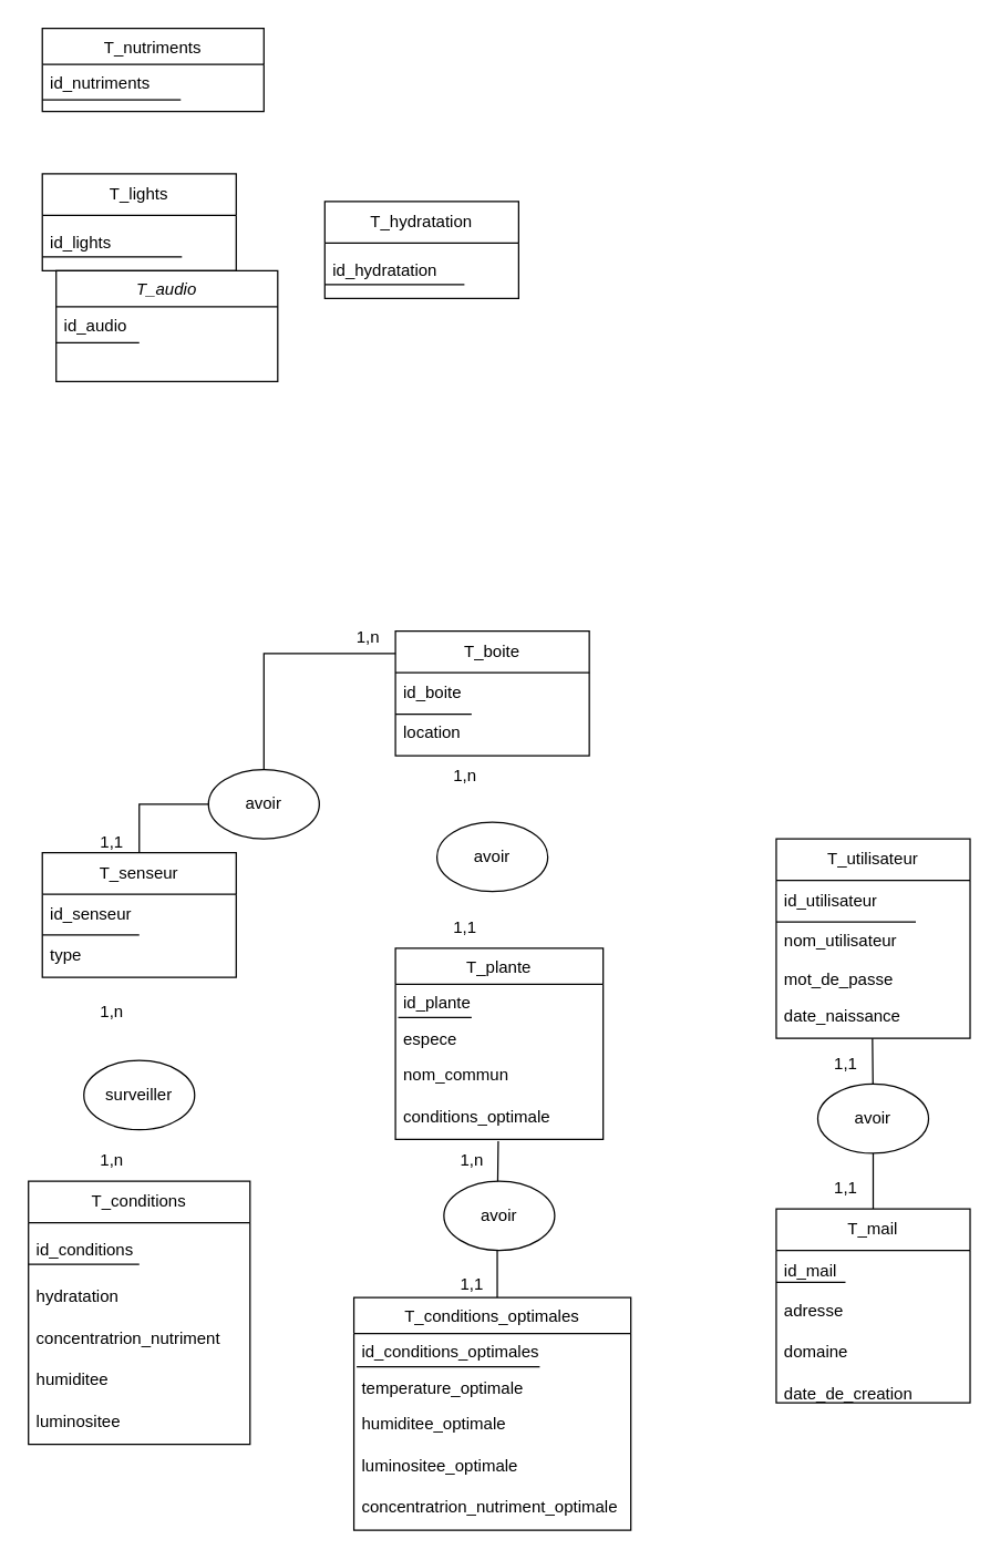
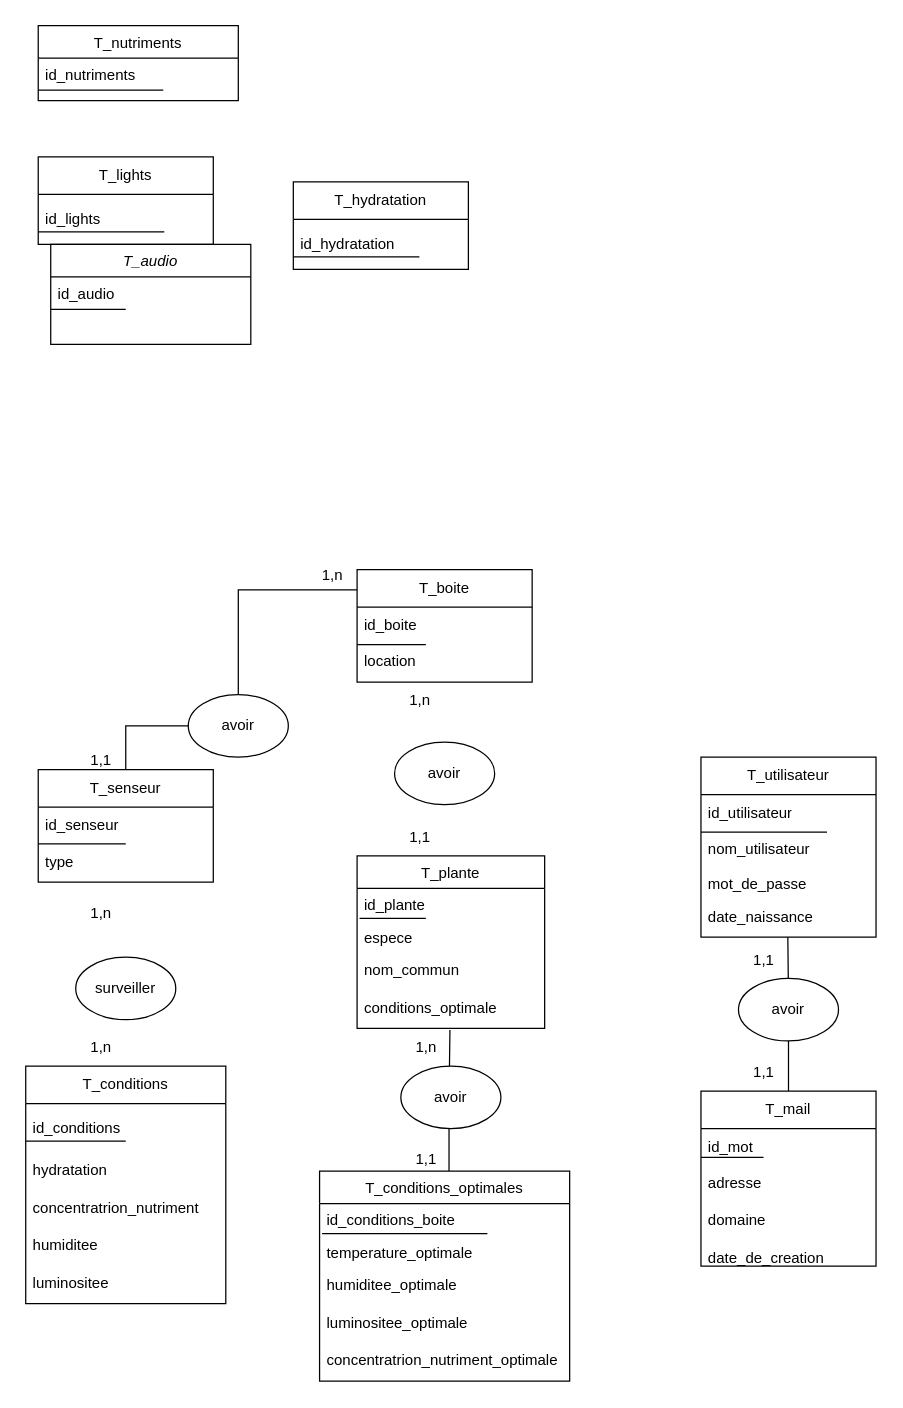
  <mxCell id="0" />
  <mxCell id="1" parent="0" />
  <mxCell id="2" value="T_audio" style="swimlane;fontStyle=2;align=center;verticalAlign=top;childLayout=stackLayout;horizontal=1;startSize=26;horizontalStack=0;resizeParent=1;resizeLast=0;collapsible=1;marginBottom=0;rounded=0;shadow=0;strokeWidth=1;" parent="1" vertex="1"><mxGeometry x="40" y="195" width="160" height="80" as="geometry"><mxRectangle x="230" y="140" width="160" height="26" as="alternateBounds" /></mxGeometry></mxCell>
  <mxCell id="3" value="id_audio" style="text;align=left;verticalAlign=top;spacingLeft=4;spacingRight=4;overflow=hidden;rotatable=0;points=[[0,0.5],[1,0.5]];portConstraint=eastwest;" parent="2" vertex="1"><mxGeometry y="26" width="160" height="26" as="geometry" /></mxCell>
  <mxCell id="4" value="" style="endArrow=none;html=1;rounded=0;" parent="2" edge="1"><mxGeometry width="50" height="50" relative="1" as="geometry"><mxPoint y="52" as="sourcePoint" /><mxPoint x="60" y="52" as="targetPoint" /></mxGeometry></mxCell>
  <mxCell id="5" value="T_nutriments" style="swimlane;fontStyle=0;align=center;verticalAlign=top;childLayout=stackLayout;horizontal=1;startSize=26;horizontalStack=0;resizeParent=1;resizeLast=0;collapsible=1;marginBottom=0;rounded=0;shadow=0;strokeWidth=1;" parent="1" vertex="1"><mxGeometry x="30" y="20" width="160" height="60" as="geometry"><mxRectangle x="130" y="380" width="160" height="26" as="alternateBounds" /></mxGeometry></mxCell>
  <mxCell id="6" value="id_nutriments" style="text;align=left;verticalAlign=top;spacingLeft=4;spacingRight=4;overflow=hidden;rotatable=0;points=[[0,0.5],[1,0.5]];portConstraint=eastwest;" parent="5" vertex="1"><mxGeometry y="26" width="160" height="26" as="geometry" /></mxCell>
  <mxCell id="7" value="" style="endArrow=none;html=1;rounded=0;" parent="5" edge="1"><mxGeometry width="50" height="50" relative="1" as="geometry"><mxPoint y="51.57" as="sourcePoint" /><mxPoint x="100" y="51.57" as="targetPoint" /></mxGeometry></mxCell>
  <mxCell id="8" value="T_plante" style="swimlane;fontStyle=0;align=center;verticalAlign=top;childLayout=stackLayout;horizontal=1;startSize=26;horizontalStack=0;resizeParent=1;resizeLast=0;collapsible=1;marginBottom=0;rounded=0;shadow=0;strokeWidth=1;" parent="1" vertex="1"><mxGeometry x="285" y="684" width="150" height="138" as="geometry"><mxRectangle x="550" y="140" width="160" height="26" as="alternateBounds" /></mxGeometry></mxCell>
  <mxCell id="9" value="id_plante" style="text;align=left;verticalAlign=top;spacingLeft=4;spacingRight=4;overflow=hidden;rotatable=0;points=[[0,0.5],[1,0.5]];portConstraint=eastwest;" parent="8" vertex="1"><mxGeometry y="26" width="150" height="26" as="geometry" /></mxCell>
  <mxCell id="10" value="" style="endArrow=none;html=1;rounded=0;" parent="8" edge="1"><mxGeometry width="50" height="50" relative="1" as="geometry"><mxPoint x="2" y="50" as="sourcePoint" /><mxPoint x="55" y="50" as="targetPoint" /></mxGeometry></mxCell>
  <mxCell id="11" value="espece" style="text;align=left;verticalAlign=top;spacingLeft=4;spacingRight=4;overflow=hidden;rotatable=0;points=[[0,0.5],[1,0.5]];portConstraint=eastwest;rounded=0;shadow=0;html=0;" parent="8" vertex="1"><mxGeometry y="52" width="150" height="26" as="geometry" /></mxCell>
  <mxCell id="12" value="nom_commun" style="text;strokeColor=none;fillColor=none;spacingLeft=4;spacingRight=4;overflow=hidden;rotatable=0;points=[[0,0.5],[1,0.5]];portConstraint=eastwest;fontSize=12;whiteSpace=wrap;html=1;" vertex="1" parent="8"><mxGeometry y="78" width="150" height="30" as="geometry" /></mxCell>
  <mxCell id="13" value="conditions_optimale" style="text;strokeColor=none;fillColor=none;spacingLeft=4;spacingRight=4;overflow=hidden;rotatable=0;points=[[0,0.5],[1,0.5]];portConstraint=eastwest;fontSize=12;whiteSpace=wrap;html=1;" vertex="1" parent="8"><mxGeometry y="108" width="150" height="30" as="geometry" /></mxCell>
  <mxCell id="14" value="T_senseur" style="swimlane;fontStyle=0;childLayout=stackLayout;horizontal=1;startSize=30;horizontalStack=0;resizeParent=1;resizeParentMax=0;resizeLast=0;collapsible=1;marginBottom=0;whiteSpace=wrap;html=1;" parent="1" vertex="1"><mxGeometry x="30" y="615" width="140" height="90" as="geometry" /></mxCell>
  <mxCell id="15" value="" style="endArrow=none;html=1;rounded=0;" parent="14" edge="1" source="16"><mxGeometry width="50" height="50" relative="1" as="geometry"><mxPoint x="100.82" y="60" as="sourcePoint" /><mxPoint x="0.001" y="60" as="targetPoint" /></mxGeometry></mxCell>
  <mxCell id="16" value="id_senseur" style="text;strokeColor=none;fillColor=none;align=left;verticalAlign=middle;spacingLeft=4;spacingRight=4;overflow=hidden;points=[[0,0.5],[1,0.5]];portConstraint=eastwest;rotatable=0;whiteSpace=wrap;html=1;" parent="14" vertex="1"><mxGeometry y="30" width="140" height="30" as="geometry" /></mxCell>
  <mxCell id="17" value="" style="endArrow=none;html=1;rounded=0;" edge="1" parent="14"><mxGeometry width="50" height="50" relative="1" as="geometry"><mxPoint y="59.43" as="sourcePoint" /><mxPoint x="70" y="59.43" as="targetPoint" /></mxGeometry></mxCell>
  <mxCell id="18" value="type" style="text;strokeColor=none;fillColor=none;spacingLeft=4;spacingRight=4;overflow=hidden;rotatable=0;points=[[0,0.5],[1,0.5]];portConstraint=eastwest;fontSize=12;whiteSpace=wrap;html=1;" vertex="1" parent="14"><mxGeometry y="60" width="140" height="30" as="geometry" /></mxCell>
  <mxCell id="19" value="T_utilisateur" style="swimlane;fontStyle=0;childLayout=stackLayout;horizontal=1;startSize=30;horizontalStack=0;resizeParent=1;resizeParentMax=0;resizeLast=0;collapsible=1;marginBottom=0;whiteSpace=wrap;html=1;" parent="1" vertex="1"><mxGeometry x="560" y="605" width="140" height="144" as="geometry" /></mxCell>
  <mxCell id="20" value="id_utilisateur" style="text;strokeColor=none;fillColor=none;align=left;verticalAlign=middle;spacingLeft=4;spacingRight=4;overflow=hidden;points=[[0,0.5],[1,0.5]];portConstraint=eastwest;rotatable=0;whiteSpace=wrap;html=1;" parent="19" vertex="1"><mxGeometry y="30" width="140" height="30" as="geometry" /></mxCell>
  <mxCell id="21" value="" style="endArrow=none;html=1;rounded=0;" parent="19" edge="1"><mxGeometry width="50" height="50" relative="1" as="geometry"><mxPoint x="100.82" y="60" as="sourcePoint" /><mxPoint x="0.001" y="60" as="targetPoint" /></mxGeometry></mxCell>
  <mxCell id="22" value="nom_utilisateur" style="text;align=left;verticalAlign=top;spacingLeft=4;spacingRight=4;overflow=hidden;rotatable=0;points=[[0,0.5],[1,0.5]];portConstraint=eastwest;rounded=0;shadow=0;html=0;" parent="19" vertex="1"><mxGeometry y="60" width="140" height="28" as="geometry" /></mxCell>
  <mxCell id="23" value="mot_de_passe" style="text;align=left;verticalAlign=top;spacingLeft=4;spacingRight=4;overflow=hidden;rotatable=0;points=[[0,0.5],[1,0.5]];portConstraint=eastwest;rounded=0;shadow=0;html=0;" parent="19" vertex="1"><mxGeometry y="88" width="140" height="26" as="geometry" /></mxCell>
  <mxCell id="24" value="date_naissance" style="text;strokeColor=none;fillColor=none;spacingLeft=4;spacingRight=4;overflow=hidden;rotatable=0;points=[[0,0.5],[1,0.5]];portConstraint=eastwest;fontSize=12;whiteSpace=wrap;html=1;" parent="19" vertex="1"><mxGeometry y="114" width="140" height="30" as="geometry" /></mxCell>
  <mxCell id="25" value="T_conditions" style="swimlane;fontStyle=0;childLayout=stackLayout;horizontal=1;startSize=30;horizontalStack=0;resizeParent=1;resizeParentMax=0;resizeLast=0;collapsible=1;marginBottom=0;whiteSpace=wrap;html=1;" parent="1" vertex="1"><mxGeometry x="20" y="852" width="160" height="190" as="geometry" /></mxCell>
  <mxCell id="26" value="id_conditions" style="text;strokeColor=none;fillColor=none;align=left;verticalAlign=middle;spacingLeft=4;spacingRight=4;overflow=hidden;points=[[0,0.5],[1,0.5]];portConstraint=eastwest;rotatable=0;whiteSpace=wrap;html=1;" parent="25" vertex="1"><mxGeometry y="30" width="160" height="40" as="geometry" /></mxCell>
  <mxCell id="27" value="" style="endArrow=none;html=1;rounded=0;" parent="25" edge="1"><mxGeometry width="50" height="50" relative="1" as="geometry"><mxPoint y="60" as="sourcePoint" /><mxPoint x="80" y="60" as="targetPoint" /></mxGeometry></mxCell>
  <mxCell id="28" value="hydratation" style="text;strokeColor=none;fillColor=none;spacingLeft=4;spacingRight=4;overflow=hidden;rotatable=0;points=[[0,0.5],[1,0.5]];portConstraint=eastwest;fontSize=12;whiteSpace=wrap;html=1;" vertex="1" parent="25"><mxGeometry y="70" width="160" height="30" as="geometry" /></mxCell>
  <mxCell id="29" value="concentratrion_nutriment" style="text;strokeColor=none;fillColor=none;spacingLeft=4;spacingRight=4;overflow=hidden;rotatable=0;points=[[0,0.5],[1,0.5]];portConstraint=eastwest;fontSize=12;whiteSpace=wrap;html=1;" vertex="1" parent="25"><mxGeometry y="100" width="160" height="30" as="geometry" /></mxCell>
  <mxCell id="30" value="humiditee" style="text;strokeColor=none;fillColor=none;spacingLeft=4;spacingRight=4;overflow=hidden;rotatable=0;points=[[0,0.5],[1,0.5]];portConstraint=eastwest;fontSize=12;whiteSpace=wrap;html=1;" vertex="1" parent="25"><mxGeometry y="130" width="160" height="30" as="geometry" /></mxCell>
  <mxCell id="31" value="luminositee" style="text;strokeColor=none;fillColor=none;spacingLeft=4;spacingRight=4;overflow=hidden;rotatable=0;points=[[0,0.5],[1,0.5]];portConstraint=eastwest;fontSize=12;whiteSpace=wrap;html=1;" vertex="1" parent="25"><mxGeometry y="160" width="160" height="30" as="geometry" /></mxCell>
  <mxCell id="32" value="T_lights" style="swimlane;fontStyle=0;childLayout=stackLayout;horizontal=1;startSize=30;horizontalStack=0;resizeParent=1;resizeParentMax=0;resizeLast=0;collapsible=1;marginBottom=0;whiteSpace=wrap;html=1;" parent="1" vertex="1"><mxGeometry x="30" y="125" width="140" height="70" as="geometry" /></mxCell>
  <mxCell id="33" value="id_lights" style="text;strokeColor=none;fillColor=none;align=left;verticalAlign=middle;spacingLeft=4;spacingRight=4;overflow=hidden;points=[[0,0.5],[1,0.5]];portConstraint=eastwest;rotatable=0;whiteSpace=wrap;html=1;" parent="32" vertex="1"><mxGeometry y="30" width="140" height="40" as="geometry" /></mxCell>
  <mxCell id="34" value="" style="endArrow=none;html=1;rounded=0;" parent="32" edge="1"><mxGeometry width="50" height="50" relative="1" as="geometry"><mxPoint x="100.82" y="60" as="sourcePoint" /><mxPoint x="0.001" y="60" as="targetPoint" /></mxGeometry></mxCell>
  <mxCell id="35" value="T_boite" style="swimlane;fontStyle=0;childLayout=stackLayout;horizontal=1;startSize=30;horizontalStack=0;resizeParent=1;resizeParentMax=0;resizeLast=0;collapsible=1;marginBottom=0;whiteSpace=wrap;html=1;" parent="1" vertex="1"><mxGeometry x="285" y="455" width="140" height="90" as="geometry" /></mxCell>
  <mxCell id="36" value="" style="endArrow=none;html=1;rounded=0;" parent="35" edge="1"><mxGeometry width="50" height="50" relative="1" as="geometry"><mxPoint x="55" y="60" as="sourcePoint" /><mxPoint x="0.001" y="60" as="targetPoint" /></mxGeometry></mxCell>
  <mxCell id="37" value="id_boite" style="text;strokeColor=none;fillColor=none;align=left;verticalAlign=middle;spacingLeft=4;spacingRight=4;overflow=hidden;points=[[0,0.5],[1,0.5]];portConstraint=eastwest;rotatable=0;whiteSpace=wrap;html=1;" parent="35" vertex="1"><mxGeometry y="30" width="140" height="30" as="geometry" /></mxCell>
  <mxCell id="38" value="location" style="text;strokeColor=none;fillColor=none;spacingLeft=4;spacingRight=4;overflow=hidden;rotatable=0;points=[[0,0.5],[1,0.5]];portConstraint=eastwest;fontSize=12;whiteSpace=wrap;html=1;" vertex="1" parent="35"><mxGeometry y="60" width="140" height="30" as="geometry" /></mxCell>
  <mxCell id="39" value="T_mail" style="swimlane;fontStyle=0;childLayout=stackLayout;horizontal=1;startSize=30;horizontalStack=0;resizeParent=1;resizeParentMax=0;resizeLast=0;collapsible=1;marginBottom=0;whiteSpace=wrap;html=1;" vertex="1" parent="1"><mxGeometry x="560" y="872" width="140" height="140" as="geometry" /></mxCell>
  <mxCell id="40" value="" style="endArrow=none;html=1;rounded=0;" edge="1" parent="39" source="43"><mxGeometry width="50" height="50" relative="1" as="geometry"><mxPoint x="100.82" y="60" as="sourcePoint" /><mxPoint x="0.001" y="60" as="targetPoint" /></mxGeometry></mxCell>
- <mxCell id="41" value="id_mail&lt;br&gt;" style="text;strokeColor=none;fillColor=none;align=left;verticalAlign=middle;spacingLeft=4;spacingRight=4;overflow=hidden;points=[[0,0.5],[1,0.5]];portConstraint=eastwest;rotatable=0;whiteSpace=wrap;html=1;" vertex="1" parent="39"><mxGeometry y="30" width="140" height="30" as="geometry" /></mxCell>
+ <mxCell id="41" value="id_mot&lt;br&gt;" style="text;strokeColor=none;fillColor=none;align=left;verticalAlign=middle;spacingLeft=4;spacingRight=4;overflow=hidden;points=[[0,0.5],[1,0.5]];portConstraint=eastwest;rotatable=0;whiteSpace=wrap;html=1;" vertex="1" parent="39"><mxGeometry y="30" width="140" height="30" as="geometry" /></mxCell>
  <mxCell id="42" value="" style="endArrow=none;html=1;rounded=0;" edge="1" parent="39"><mxGeometry width="50" height="50" relative="1" as="geometry"><mxPoint x="50" y="53" as="sourcePoint" /><mxPoint y="53" as="targetPoint" /></mxGeometry></mxCell>
  <mxCell id="43" value="adresse" style="text;strokeColor=none;fillColor=none;spacingLeft=4;spacingRight=4;overflow=hidden;rotatable=0;points=[[0,0.5],[1,0.5]];portConstraint=eastwest;fontSize=12;whiteSpace=wrap;html=1;" vertex="1" parent="39"><mxGeometry y="60" width="140" height="30" as="geometry" /></mxCell>
  <mxCell id="44" value="domaine" style="text;strokeColor=none;fillColor=none;spacingLeft=4;spacingRight=4;overflow=hidden;rotatable=0;points=[[0,0.5],[1,0.5]];portConstraint=eastwest;fontSize=12;whiteSpace=wrap;html=1;" vertex="1" parent="39"><mxGeometry y="90" width="140" height="30" as="geometry" /></mxCell>
  <mxCell id="45" value="date_de_creation" style="text;strokeColor=none;fillColor=none;spacingLeft=4;spacingRight=4;overflow=hidden;rotatable=0;points=[[0,0.5],[1,0.5]];portConstraint=eastwest;fontSize=12;whiteSpace=wrap;html=1;" parent="39" vertex="1"><mxGeometry y="120" width="140" height="20" as="geometry" /></mxCell>
  <mxCell id="46" value="" style="endArrow=none;endSize=10;endFill=0;shadow=0;strokeWidth=1;rounded=0;edgeStyle=elbowEdgeStyle;elbow=vertical;exitX=0.5;exitY=0;exitDx=0;exitDy=0;" edge="1" parent="1"><mxGeometry width="160" relative="1" as="geometry"><mxPoint x="190" y="555" as="sourcePoint" /><mxPoint x="285" y="471.25" as="targetPoint" /><Array as="points"><mxPoint x="220" y="471.25" /></Array></mxGeometry></mxCell>
  <mxCell id="47" value="T_hydratation" style="swimlane;fontStyle=0;childLayout=stackLayout;horizontal=1;startSize=30;horizontalStack=0;resizeParent=1;resizeParentMax=0;resizeLast=0;collapsible=1;marginBottom=0;whiteSpace=wrap;html=1;" parent="1" vertex="1"><mxGeometry x="234" y="145" width="140" height="70" as="geometry" /></mxCell>
  <mxCell id="48" value="id_hydratation" style="text;strokeColor=none;fillColor=none;align=left;verticalAlign=middle;spacingLeft=4;spacingRight=4;overflow=hidden;points=[[0,0.5],[1,0.5]];portConstraint=eastwest;rotatable=0;whiteSpace=wrap;html=1;" parent="47" vertex="1"><mxGeometry y="30" width="140" height="40" as="geometry" /></mxCell>
  <mxCell id="49" value="" style="endArrow=none;html=1;rounded=0;" parent="47" edge="1"><mxGeometry width="50" height="50" relative="1" as="geometry"><mxPoint x="100.82" y="60" as="sourcePoint" /><mxPoint x="0.001" y="60" as="targetPoint" /></mxGeometry></mxCell>
  <mxCell id="50" value="" style="endArrow=none;endSize=10;endFill=0;shadow=0;strokeWidth=1;rounded=0;edgeStyle=elbowEdgeStyle;elbow=vertical;entryX=0;entryY=0.25;entryDx=0;entryDy=0;exitX=0.5;exitY=0;exitDx=0;exitDy=0;" edge="1" parent="1" source="14" target="51"><mxGeometry width="160" relative="1" as="geometry"><mxPoint x="100" y="625" as="sourcePoint" /><mxPoint x="290" y="578" as="targetPoint" /><Array as="points"><mxPoint x="130" y="580" /></Array></mxGeometry></mxCell>
  <mxCell id="51" value="avoir" style="ellipse;whiteSpace=wrap;html=1;" vertex="1" parent="1"><mxGeometry x="150" y="555" width="80" height="50" as="geometry" /></mxCell>
  <mxCell id="52" value="1,n" style="text;html=1;align=center;verticalAlign=middle;resizable=0;points=[];autosize=1;strokeColor=none;fillColor=none;" vertex="1" parent="1"><mxGeometry x="245" y="445" width="40" height="30" as="geometry" /></mxCell>
  <mxCell id="53" value="1,1" style="text;html=1;align=center;verticalAlign=middle;resizable=0;points=[];autosize=1;strokeColor=none;fillColor=none;" vertex="1" parent="1"><mxGeometry x="60" y="593" width="40" height="30" as="geometry" /></mxCell>
  <mxCell id="54" value="1,n" style="text;html=1;align=center;verticalAlign=middle;resizable=0;points=[];autosize=1;strokeColor=none;fillColor=none;" vertex="1" parent="1"><mxGeometry x="60" y="715" width="40" height="30" as="geometry" /></mxCell>
  <mxCell id="55" value="surveiller" style="ellipse;whiteSpace=wrap;html=1;" vertex="1" parent="1"><mxGeometry x="60" y="765" width="80" height="50" as="geometry" /></mxCell>
  <mxCell id="56" value="" style="endArrow=none;endSize=10;endFill=0;shadow=0;strokeWidth=1;rounded=0;edgeStyle=elbowEdgeStyle;elbow=vertical;entryX=0;entryY=0.25;entryDx=0;entryDy=0;exitX=0.5;exitY=0;exitDx=0;exitDy=0;" edge="1" parent="1" source="39"><mxGeometry width="160" relative="1" as="geometry"><mxPoint x="629.47" y="879" as="sourcePoint" /><mxPoint x="629.47" y="749" as="targetPoint" /><Array as="points"><mxPoint x="629.47" y="799" /></Array></mxGeometry></mxCell>
  <mxCell id="57" value="avoir" style="ellipse;whiteSpace=wrap;html=1;" vertex="1" parent="1"><mxGeometry x="590" y="782" width="80" height="50" as="geometry" /></mxCell>
  <mxCell id="58" value="T_conditions_optimales" style="swimlane;fontStyle=0;align=center;verticalAlign=top;childLayout=stackLayout;horizontal=1;startSize=26;horizontalStack=0;resizeParent=1;resizeLast=0;collapsible=1;marginBottom=0;rounded=0;shadow=0;strokeWidth=1;" vertex="1" parent="1"><mxGeometry x="255" y="936" width="200" height="168" as="geometry"><mxRectangle x="550" y="140" width="160" height="26" as="alternateBounds" /></mxGeometry></mxCell>
- <mxCell id="59" value="id_conditions_optimales" style="text;align=left;verticalAlign=top;spacingLeft=4;spacingRight=4;overflow=hidden;rotatable=0;points=[[0,0.5],[1,0.5]];portConstraint=eastwest;" vertex="1" parent="58"><mxGeometry y="26" width="200" height="26" as="geometry" /></mxCell>
+ <mxCell id="59" value="id_conditions_boite" style="text;align=left;verticalAlign=top;spacingLeft=4;spacingRight=4;overflow=hidden;rotatable=0;points=[[0,0.5],[1,0.5]];portConstraint=eastwest;" vertex="1" parent="58"><mxGeometry y="26" width="200" height="26" as="geometry" /></mxCell>
  <mxCell id="60" value="" style="endArrow=none;html=1;rounded=0;entryX=0.671;entryY=0.922;entryDx=0;entryDy=0;entryPerimeter=0;" edge="1" parent="58" target="59"><mxGeometry width="50" height="50" relative="1" as="geometry"><mxPoint x="2" y="50" as="sourcePoint" /><mxPoint x="82" y="50" as="targetPoint" /></mxGeometry></mxCell>
  <mxCell id="61" value="temperature_optimale" style="text;align=left;verticalAlign=top;spacingLeft=4;spacingRight=4;overflow=hidden;rotatable=0;points=[[0,0.5],[1,0.5]];portConstraint=eastwest;rounded=0;shadow=0;html=0;" vertex="1" parent="58"><mxGeometry y="52" width="200" height="26" as="geometry" /></mxCell>
  <mxCell id="62" value="humiditee_optimale" style="text;strokeColor=none;fillColor=none;spacingLeft=4;spacingRight=4;overflow=hidden;rotatable=0;points=[[0,0.5],[1,0.5]];portConstraint=eastwest;fontSize=12;whiteSpace=wrap;html=1;" vertex="1" parent="58"><mxGeometry y="78" width="200" height="30" as="geometry" /></mxCell>
  <mxCell id="63" value="luminositee_optimale" style="text;strokeColor=none;fillColor=none;spacingLeft=4;spacingRight=4;overflow=hidden;rotatable=0;points=[[0,0.5],[1,0.5]];portConstraint=eastwest;fontSize=12;whiteSpace=wrap;html=1;" vertex="1" parent="58"><mxGeometry y="108" width="200" height="30" as="geometry" /></mxCell>
  <mxCell id="64" value="concentratrion_nutriment_optimale" style="text;strokeColor=none;fillColor=none;spacingLeft=4;spacingRight=4;overflow=hidden;rotatable=0;points=[[0,0.5],[1,0.5]];portConstraint=eastwest;fontSize=12;whiteSpace=wrap;html=1;" vertex="1" parent="58"><mxGeometry y="138" width="200" height="30" as="geometry" /></mxCell>
  <mxCell id="65" value="1,n" style="text;html=1;align=center;verticalAlign=middle;resizable=0;points=[];autosize=1;strokeColor=none;fillColor=none;" vertex="1" parent="1"><mxGeometry x="60" y="822" width="40" height="30" as="geometry" /></mxCell>
  <mxCell id="66" value="avoir" style="ellipse;whiteSpace=wrap;html=1;" vertex="1" parent="1"><mxGeometry x="315" y="593" width="80" height="50" as="geometry" /></mxCell>
  <mxCell id="67" value="1,n" style="text;html=1;align=center;verticalAlign=middle;resizable=0;points=[];autosize=1;strokeColor=none;fillColor=none;" vertex="1" parent="1"><mxGeometry x="315" y="545" width="40" height="30" as="geometry" /></mxCell>
  <mxCell id="68" value="1,1" style="text;html=1;align=center;verticalAlign=middle;resizable=0;points=[];autosize=1;strokeColor=none;fillColor=none;" vertex="1" parent="1"><mxGeometry x="315" y="654" width="40" height="30" as="geometry" /></mxCell>
  <mxCell id="69" value="" style="endArrow=none;endSize=10;endFill=0;shadow=0;strokeWidth=1;rounded=0;edgeStyle=elbowEdgeStyle;elbow=vertical;exitX=0.963;exitY=0.799;exitDx=0;exitDy=0;exitPerimeter=0;entryX=0.495;entryY=1.039;entryDx=0;entryDy=0;entryPerimeter=0;" edge="1" parent="1" source="72" target="13"><mxGeometry width="160" relative="1" as="geometry"><mxPoint x="359" y="955" as="sourcePoint" /><mxPoint x="360" y="814" as="targetPoint" /><Array as="points" /></mxGeometry></mxCell>
  <mxCell id="70" value="avoir" style="ellipse;whiteSpace=wrap;html=1;" vertex="1" parent="1"><mxGeometry x="320" y="852" width="80" height="50" as="geometry" /></mxCell>
  <mxCell id="71" value="1,n" style="text;html=1;align=center;verticalAlign=middle;resizable=0;points=[];autosize=1;strokeColor=none;fillColor=none;" vertex="1" parent="1"><mxGeometry x="320" y="822" width="40" height="30" as="geometry" /></mxCell>
  <mxCell id="72" value="1,1" style="text;html=1;align=center;verticalAlign=middle;resizable=0;points=[];autosize=1;strokeColor=none;fillColor=none;" vertex="1" parent="1"><mxGeometry x="320" y="912" width="40" height="30" as="geometry" /></mxCell>
  <mxCell id="73" value="1,1" style="text;html=1;align=center;verticalAlign=middle;resizable=0;points=[];autosize=1;strokeColor=none;fillColor=none;" vertex="1" parent="1"><mxGeometry x="590" y="753" width="40" height="30" as="geometry" /></mxCell>
  <mxCell id="74" value="1,1" style="text;html=1;align=center;verticalAlign=middle;resizable=0;points=[];autosize=1;strokeColor=none;fillColor=none;" vertex="1" parent="1"><mxGeometry x="590" y="842" width="40" height="30" as="geometry" /></mxCell>
